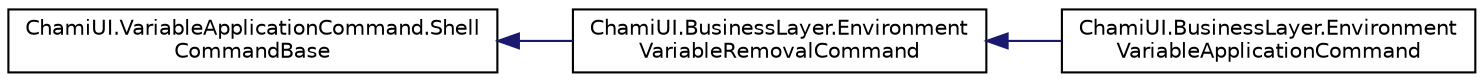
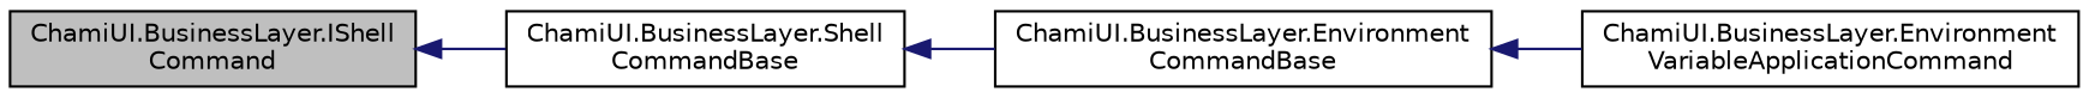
  digraph {
    rankdir=LR
    node [color=black fillcolor=white fontname=Helvetica fontsize=10 shape=record style=filled]
    edge [color=midnightblue dir=back fontname=Helvetica fontsize=10 labelfontname=Helvetica labelfontsize=10 style=solid]
-   n2 [height=0.2 label="ChamiUI.VariableApplicationCommand.Shell\lCommandBase" width=0.4]
-   n3 [height=0.2 label="ChamiUI.BusinessLayer.Environment\lVariableRemovalCommand" width=0.4]
+   n1 [fillcolor=grey75 fontcolor=black height=0.2 label="ChamiUI.BusinessLayer.IShell\lCommand" width=0.4]
+   n2 [height=0.2 label="ChamiUI.BusinessLayer.Shell\lCommandBase" width=0.4]
+   n3 [height=0.2 label="ChamiUI.BusinessLayer.Environment\lCommandBase" width=0.4]
    n4 [height=0.2 label="ChamiUI.BusinessLayer.Environment\lVariableApplicationCommand" width=0.4]
+   n1 -> n2
    n2 -> n3
    n3 -> n4
  }
